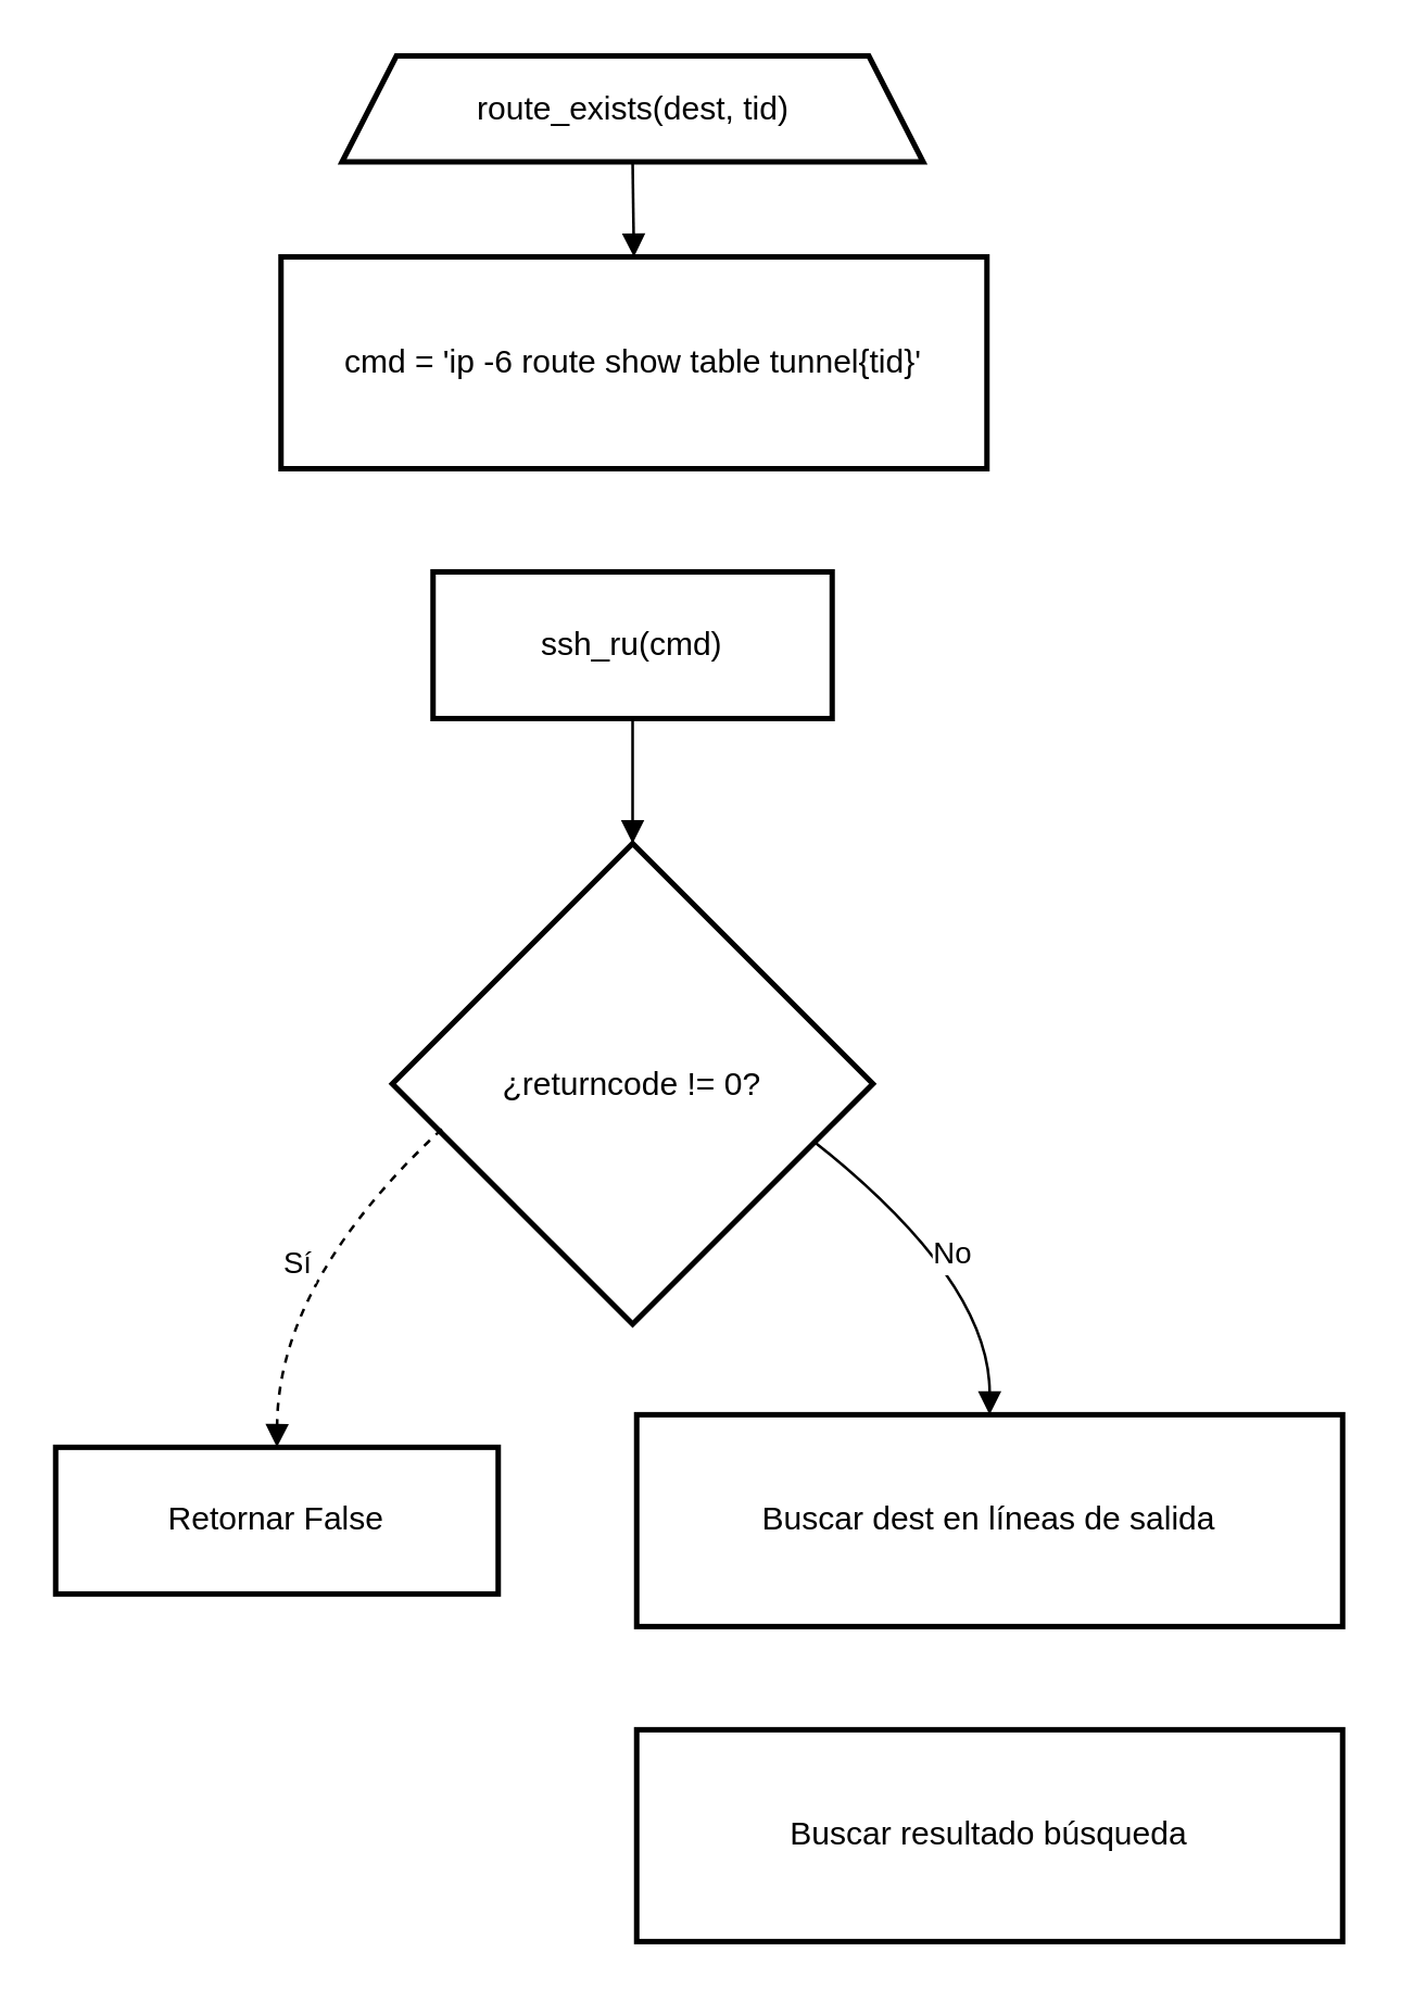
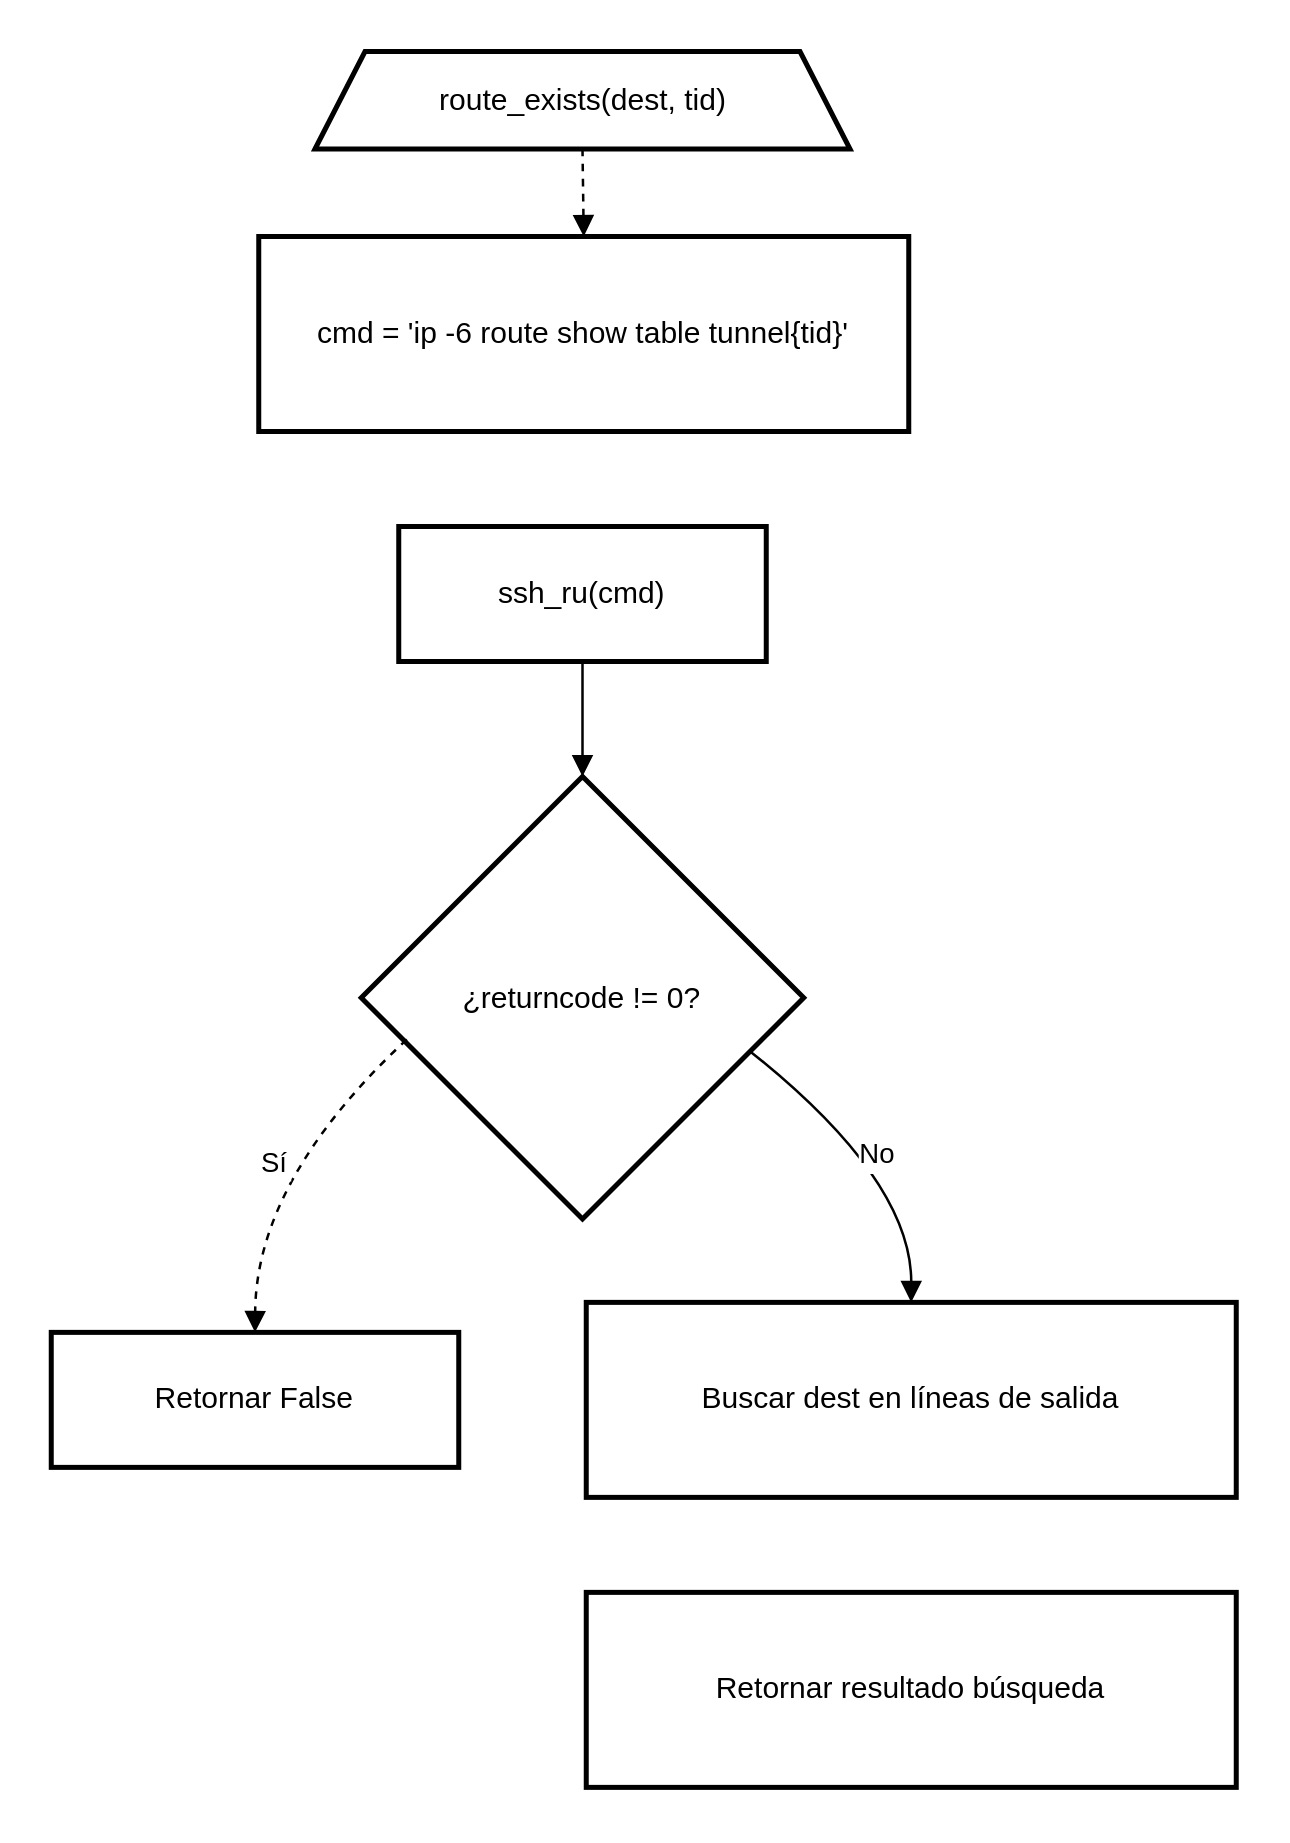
  <mxCell id="0" />
  <mxCell id="1" parent="0" />
  <mxCell id="2" value="route_exists(dest, tid)" style="shape=trapezoid;perimeter=trapezoidPerimeter;fixedSize=1;strokeWidth=2;whiteSpace=wrap;" vertex="1" parent="1"><mxGeometry x="125.5" y="20" width="214" height="39" as="geometry" /></mxCell>
  <mxCell id="3" value="cmd = 'ip -6 route show table tunnel{tid}'" style="whiteSpace=wrap;strokeWidth=2;" vertex="1" parent="1"><mxGeometry x="103" y="94" width="260" height="78" as="geometry" /></mxCell>
  <mxCell id="4" value="ssh_ru(cmd)" style="whiteSpace=wrap;strokeWidth=2;" vertex="1" parent="1"><mxGeometry x="159" y="210" width="147" height="54" as="geometry" /></mxCell>
  <mxCell id="5" value="¿returncode != 0?" style="rhombus;strokeWidth=2;whiteSpace=wrap;" vertex="1" parent="1"><mxGeometry x="144" y="310" width="177" height="177" as="geometry" /></mxCell>
  <mxCell id="6" value="Retornar False" style="whiteSpace=wrap;strokeWidth=2;" vertex="1" parent="1"><mxGeometry x="20" y="532.35" width="163" height="54" as="geometry" /></mxCell>
  <mxCell id="7" value="Buscar dest en líneas de salida" style="whiteSpace=wrap;strokeWidth=2;" vertex="1" parent="1"><mxGeometry x="234" y="520.35" width="260" height="78" as="geometry" /></mxCell>
- <mxCell id="8" value="Buscar resultado búsqueda" style="whiteSpace=wrap;strokeWidth=2;" vertex="1" parent="1"><mxGeometry x="234" y="636.35" width="260" height="78" as="geometry" /></mxCell>
- <mxCell id="9" value="" style="curved=1;startArrow=none;endArrow=block;exitX=0.5;exitY=1;entryX=0.5;entryY=-0.01;rounded=0;exitDx=0;exitDy=0;" edge="1" parent="1" source="2" target="3"><mxGeometry relative="1" as="geometry"><Array as="points" /></mxGeometry></mxCell>
+ <mxCell id="8" value="Retornar resultado búsqueda" style="whiteSpace=wrap;strokeWidth=2;" vertex="1" parent="1"><mxGeometry x="234" y="636.35" width="260" height="78" as="geometry" /></mxCell>
+ <mxCell id="9" value="" style="curved=1;startArrow=none;endArrow=block;exitX=0.5;exitY=1;entryX=0.5;entryY=-0.01;rounded=0;exitDx=0;exitDy=0;dashed=1;" edge="1" parent="1" source="2" target="3"><mxGeometry relative="1" as="geometry"><Array as="points" /></mxGeometry></mxCell>
  <mxCell id="10" value="" style="curved=1;startArrow=none;endArrow=block;exitX=0.5;exitY=0.99;entryX=0.5;entryY=0;rounded=0;" edge="1" parent="1" source="4" target="5"><mxGeometry relative="1" as="geometry"><Array as="points" /></mxGeometry></mxCell>
  <mxCell id="11" value="Sí" style="curved=1;startArrow=none;endArrow=block;exitX=0.103;exitY=0.594;entryX=0.5;entryY=0;rounded=0;exitDx=0;exitDy=0;exitPerimeter=0;dashed=1;" edge="1" parent="1" source="5" target="6"><mxGeometry relative="1" as="geometry"><Array as="points"><mxPoint x="102" y="471.35" /></Array><mxPoint x="189.153" y="380.003" as="sourcePoint" /></mxGeometry></mxCell>
  <mxCell id="12" value="No" style="curved=1;startArrow=none;endArrow=block;exitX=0.881;exitY=0.623;entryX=0.5;entryY=0;rounded=0;exitDx=0;exitDy=0;exitPerimeter=0;" edge="1" parent="1" source="5" target="7"><mxGeometry relative="1" as="geometry"><Array as="points"><mxPoint x="364" y="471.35" /></Array><mxPoint x="275.847" y="380.003" as="sourcePoint" /></mxGeometry></mxCell>
